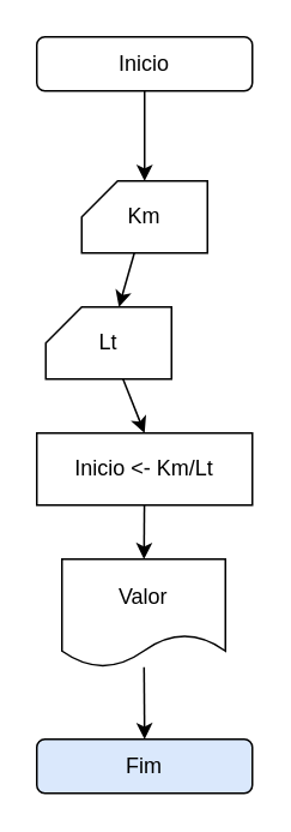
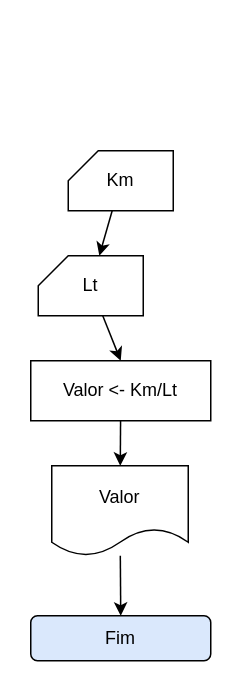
  <mxCell id="0" />
  <mxCell id="1" parent="0" />
- <mxCell id="2" style="edgeStyle=none;html=1;entryX=0.5;entryY=0;entryDx=0;entryDy=0;entryPerimeter=0;" edge="1" parent="1" source="3" target="5"><mxGeometry relative="1" as="geometry" /></mxCell>
- <mxCell id="3" value="Inicio" style="rounded=1;whiteSpace=wrap;html=1;" vertex="1" parent="1"><mxGeometry x="20" y="20" width="120" height="30" as="geometry" /></mxCell>
  <mxCell id="4" style="edgeStyle=none;html=1;" edge="1" parent="1" source="5" target="12"><mxGeometry relative="1" as="geometry" /></mxCell>
  <mxCell id="5" value="Km" style="shape=card;whiteSpace=wrap;html=1;size=20;" vertex="1" parent="1"><mxGeometry x="45" y="100" width="70" height="40" as="geometry" /></mxCell>
  <mxCell id="6" style="edgeStyle=none;html=1;" edge="1" parent="1" source="7" target="9"><mxGeometry relative="1" as="geometry" /></mxCell>
- <mxCell id="7" value="Inicio &amp;lt;- Km/Lt" style="rounded=0;whiteSpace=wrap;html=1;" vertex="1" parent="1"><mxGeometry x="20" y="240" width="120" height="40" as="geometry" /></mxCell>
+ <mxCell id="7" value="Valor &amp;lt;- Km/Lt" style="rounded=0;whiteSpace=wrap;html=1;" vertex="1" parent="1"><mxGeometry x="20" y="240" width="120" height="40" as="geometry" /></mxCell>
  <mxCell id="8" style="edgeStyle=none;html=1;entryX=0.5;entryY=0;entryDx=0;entryDy=0;" edge="1" parent="1" source="9" target="10"><mxGeometry relative="1" as="geometry" /></mxCell>
  <mxCell id="9" value="Valor" style="shape=document;whiteSpace=wrap;html=1;boundedLbl=1;" vertex="1" parent="1"><mxGeometry x="34" y="310" width="91" height="60" as="geometry" /></mxCell>
  <mxCell id="10" value="Fim" style="rounded=1;whiteSpace=wrap;html=1;fillColor=#dae8fc;" vertex="1" parent="1"><mxGeometry x="20" y="410" width="120" height="30" as="geometry" /></mxCell>
  <mxCell id="11" style="edgeStyle=none;html=1;entryX=0.5;entryY=0;entryDx=0;entryDy=0;" edge="1" parent="1" source="12" target="7"><mxGeometry relative="1" as="geometry" /></mxCell>
  <mxCell id="12" value="Lt" style="shape=card;whiteSpace=wrap;html=1;size=20;" vertex="1" parent="1"><mxGeometry x="25" y="170" width="70" height="40" as="geometry" /></mxCell>
